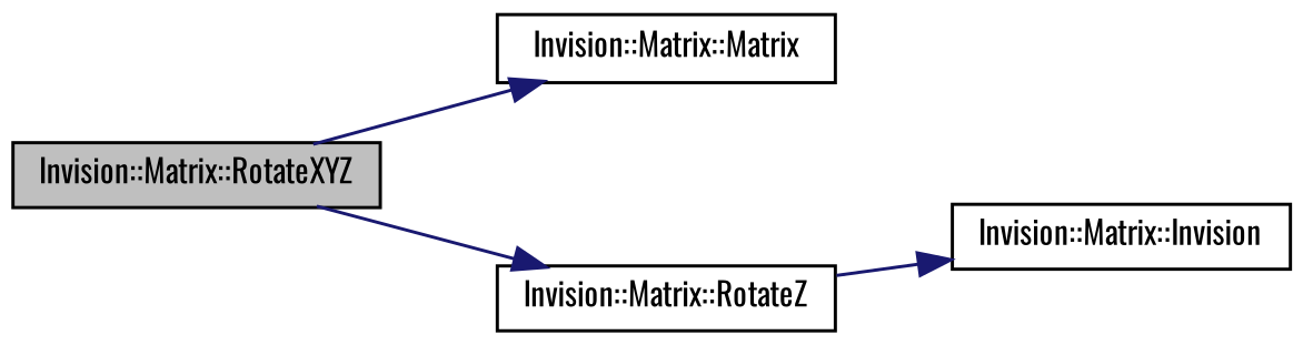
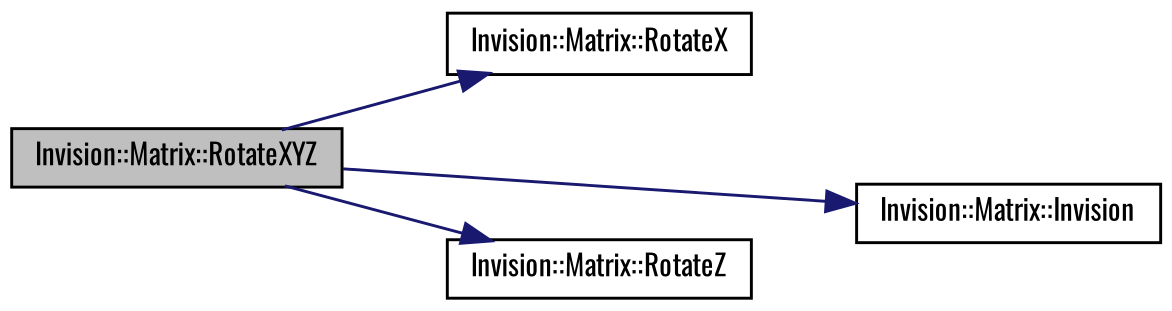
  digraph {
    fontname=Oswald
    rankdir=LR
    node [color=black fillcolor=white fontname=Oswald fontsize=10 shape=record style=filled]
    edge [color=midnightblue fontname=Oswald fontsize=10 labelfontname=Helvetica labelfontsize=10 style=solid]
    n1 [fillcolor=grey75 fontcolor=black height=0.2 label="Invision::Matrix::RotateXYZ" width=0.4]
-   n2 [height=0.2 label="Invision::Matrix::Matrix" width=0.4]
+   n2 [height=0.2 label="Invision::Matrix::RotateX" width=0.4]
    n3 [height=0.2 label="Invision::Matrix::Invision" width=0.4]
    n4 [height=0.2 label="Invision::Matrix::RotateZ" width=0.4]
    n1 -> n2
-   n4 -> n3
+   n1 -> n3
    n1 -> n4
  }
